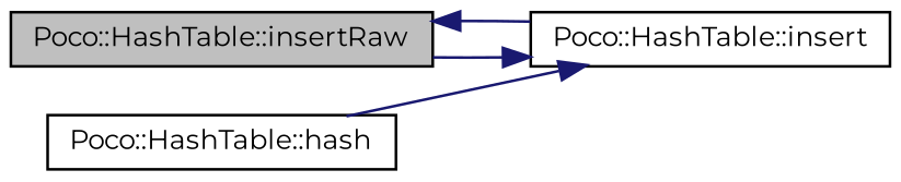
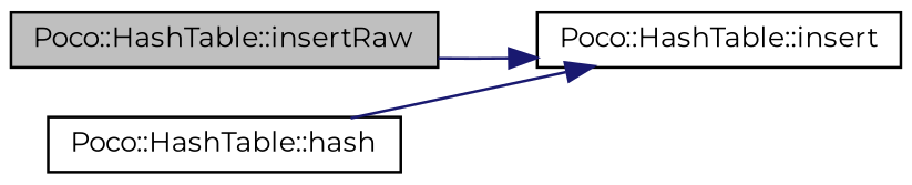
  digraph {
    fontname=Montserrat
    rankdir=LR
    node [color=black fillcolor=white fontname=Montserrat fontsize=10 shape=record style=filled]
    edge [color=midnightblue fontname=Montserrat fontsize=10 labelfontname=Helvetica labelfontsize=10 style=solid]
    n1 [fillcolor=grey75 fontcolor=black height=0.2 label="Poco::HashTable::insertRaw" width=0.4]
    n2 [height=0.2 label="Poco::HashTable::insert" width=0.4]
    n3 [height=0.2 label="Poco::HashTable::hash" width=0.4]
    n1 -> n2
-   n2 -> n1
    n3 -> n2
  }
